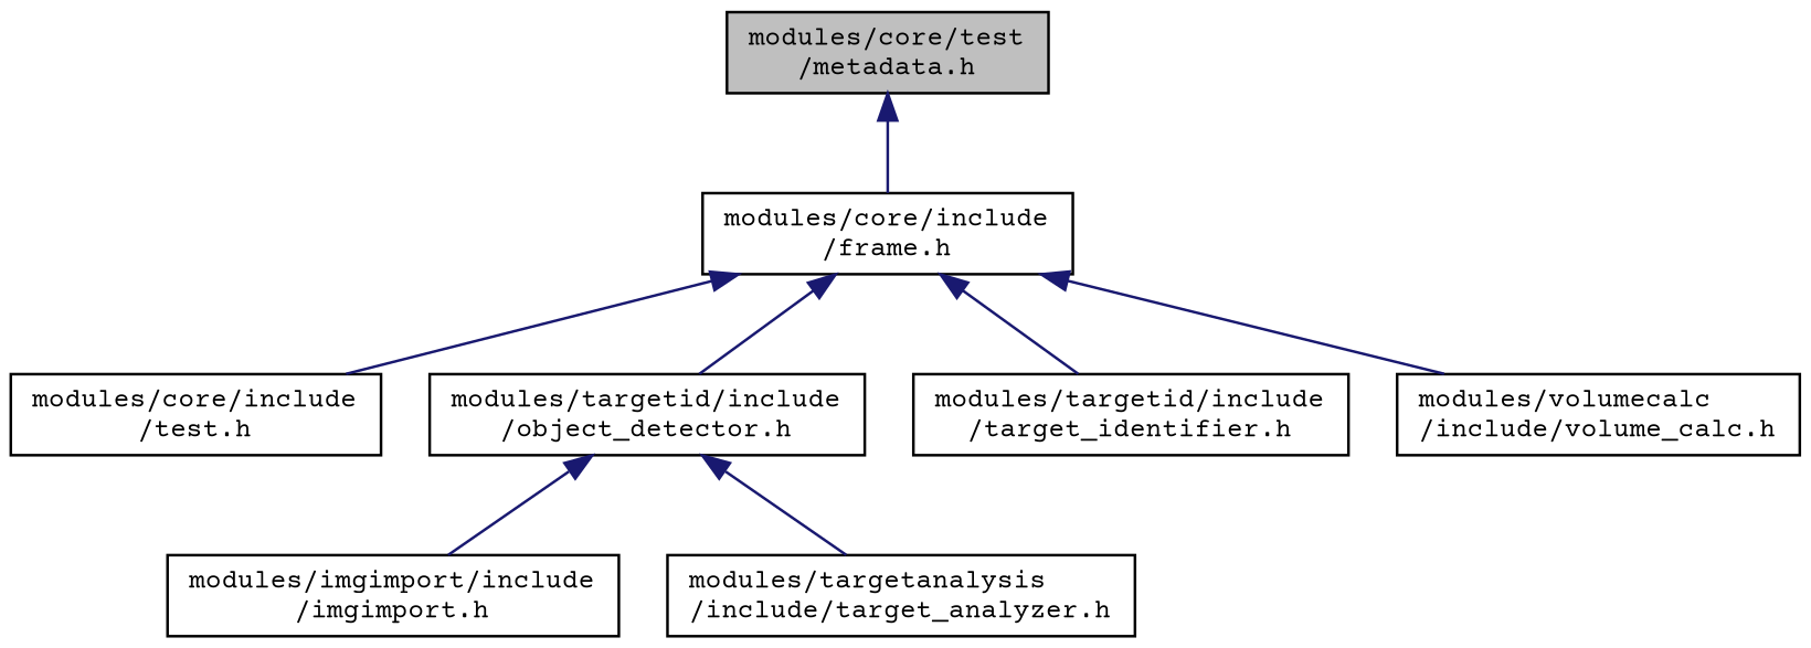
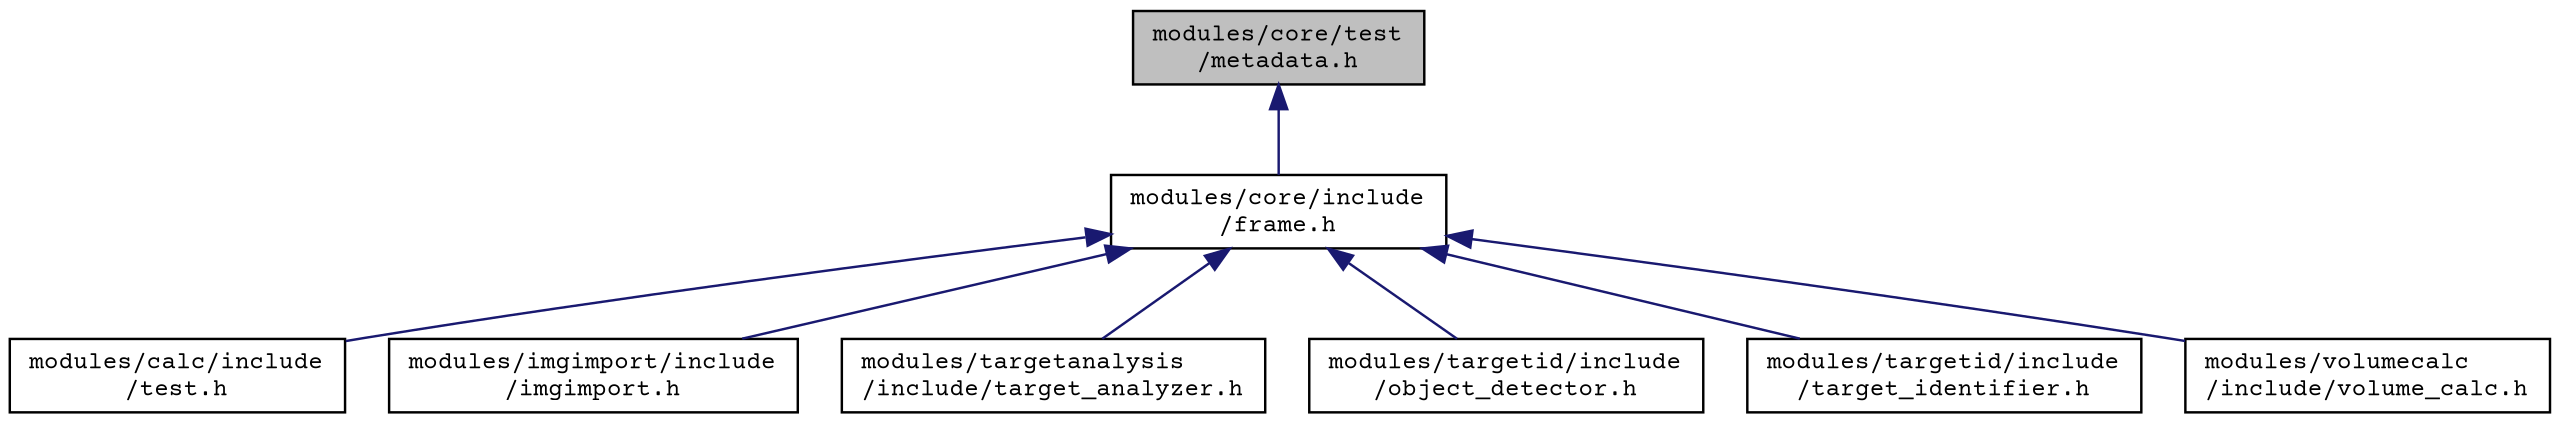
  digraph {
    fontname="Courier Prime"
    node [color=black fillcolor=white fontname="Courier Prime" fontsize=10 shape=record style=filled]
    edge [color=midnightblue dir=back fontname="Courier Prime" fontsize=10 labelfontname=Helvetica labelfontsize=10 style=solid]
    n1 [fillcolor=grey75 fontcolor=black height=0.2 label="modules/core/test\l/metadata.h" width=0.4]
    n2 [height=0.2 label="modules/core/include\l/frame.h" width=0.4]
-   n3 [height=0.2 label="modules/core/include\l/test.h" width=0.4]
+   n3 [height=0.2 label="modules/calc/include\l/test.h" width=0.4]
    n4 [height=0.2 label="modules/imgimport/include\l/imgimport.h" width=0.4]
    n5 [height=0.2 label="modules/targetanalysis\l/include/target_analyzer.h" width=0.4]
    n6 [height=0.2 label="modules/targetid/include\l/object_detector.h" width=0.4]
    n7 [height=0.2 label="modules/targetid/include\l/target_identifier.h" width=0.4]
    n8 [height=0.2 label="modules/volumecalc\l/include/volume_calc.h" width=0.4]
    n1 -> n2
    n2 -> n3
-   n6 -> n4
-   n6 -> n5
+   n2 -> n4
+   n2 -> n5
    n2 -> n6
    n2 -> n7
    n2 -> n8
  }
